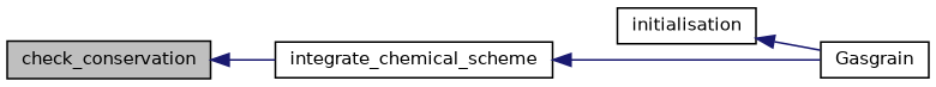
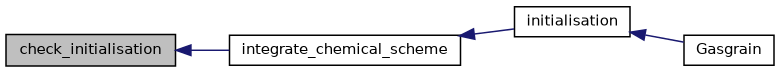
  digraph {
    rankdir=LR
    node [color=black fillcolor=white fontname=Helvetica fontsize=10 shape=record style=filled]
    edge [color=midnightblue dir=back fontname=Helvetica fontsize=10 labelfontname=Helvetica labelfontsize=10 style=solid]
-   n1 [fillcolor=grey75 fontcolor=black height=0.2 label=check_conservation width=0.4]
+   n1 [fillcolor=grey75 fontcolor=black height=0.2 label=check_initialisation width=0.4]
    n2 [height=0.2 label=integrate_chemical_scheme width=0.4]
    n3 [height=0.2 label=initialisation width=0.4]
    n4 [height=0.2 label=Gasgrain width=0.4]
    n1 -> n2
-   n2 -> n4
+   n2 -> n3
    n3 -> n4
  }
